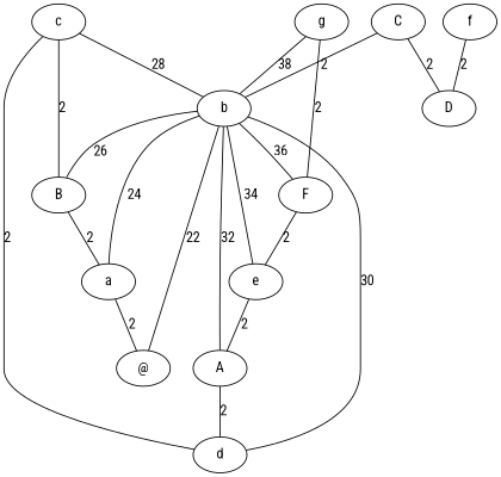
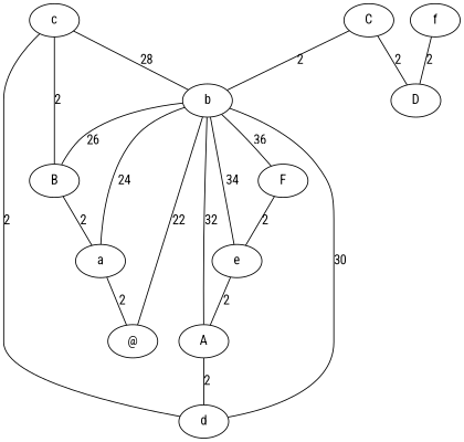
  digraph {
    fontname="Roboto Condensed"
    node [fontname="Roboto Condensed"]
    edge [dir=none fontname="Roboto Condensed"]
    n1 [label=c]
    n2 [label=b]
    n3 [label=B]
    n4 [label=d]
-   n5 [label=g]
    n6 [label=F]
    n7 [label=C]
    n8 [label=D]
    n9 [label=a]
    n10 [label=e]
    n11 [label=A]
    n12 [label="@"]
    n13 [label=f]
    subgraph sub_1 {
    }
    subgraph sub_2 {
      n1
      n2
      n3
      n4
-     n5
      n6
      n7
      n8
      n9
      n10
      n11
      n12
      n13
    }
    n1 -> n2 [label=28]
    n1 -> n3 [label=2]
    n1 -> n4 [label=2]
    n2 -> n3 [label=26]
    n2 -> n4 [label=30]
    n2 -> n6 [label=36]
    n2 -> n9 [label=24]
    n2 -> n10 [label=34]
    n2 -> n11 [label=32]
    n2 -> n12 [label=22]
    n3 -> n9 [label=2]
-   n5 -> n2 [label=38]
-   n5 -> n6 [label=2]
    n6 -> n10 [label=2]
    n7 -> n2 [label=2]
    n7 -> n8 [label=2]
    n9 -> n12 [label=2]
    n10 -> n11 [label=2]
    n11 -> n4 [label=2]
    n13 -> n8 [label=2]
  }
